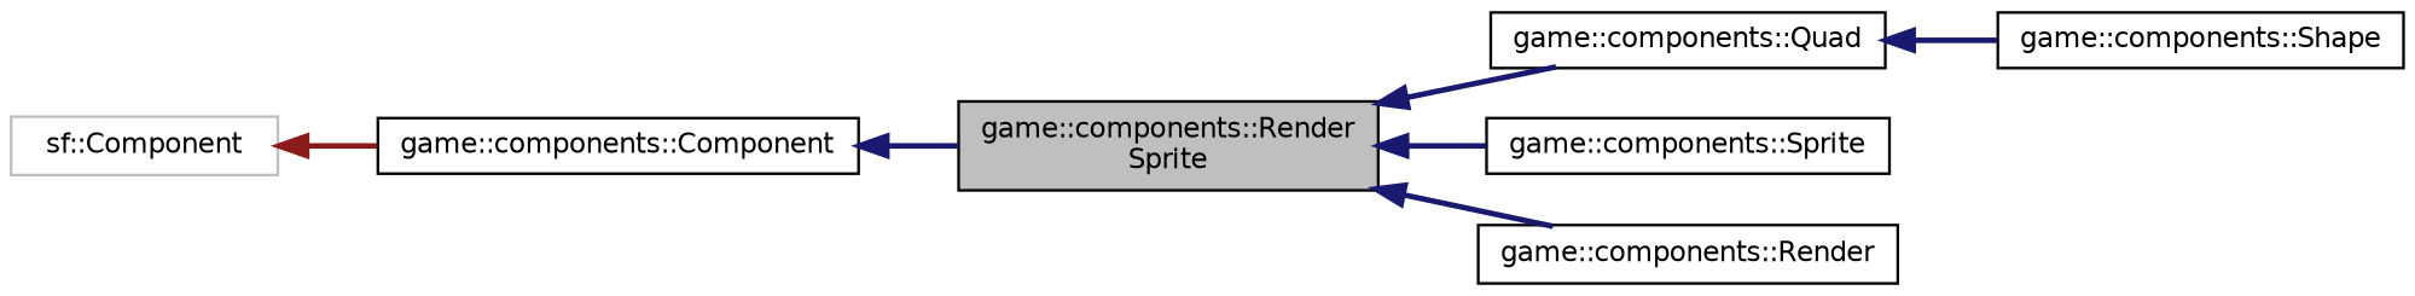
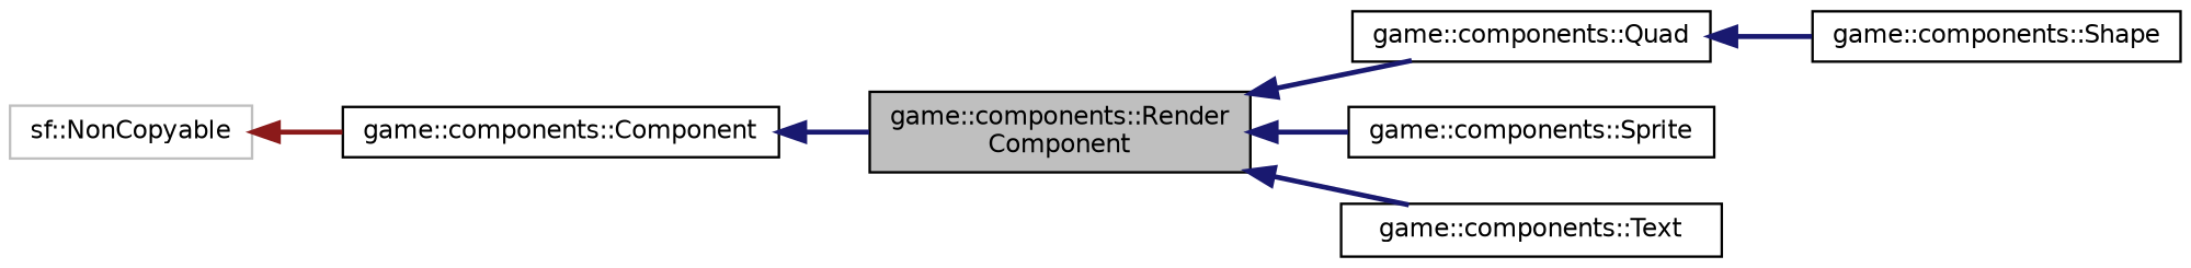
  digraph {
    fontname="DejaVu Sans"
    rankdir=LR
    node [color=black fillcolor=white fontname="DejaVu Sans" fontsize=10 shape=record style=filled]
    edge [color=midnightblue dir=back fontname="DejaVu Sans" fontsize=10 labelfontname=Helvetica labelfontsize=10 style=bold]
-   n1 [fillcolor=grey75 fontcolor=black height=0.2 label="game::components::Render\lSprite" width=0.4]
+   n1 [fillcolor=grey75 fontcolor=black height=0.2 label="game::components::Render\lComponent" width=0.4]
    n2 [height=0.2 label="game::components::Quad" width=0.4]
    n3 [height=0.2 label="game::components::Sprite" width=0.4]
-   n4 [height=0.2 label="game::components::Render" width=0.4]
+   n4 [height=0.2 label="game::components::Text" width=0.4]
    n5 [height=0.2 label="game::components::Shape" width=0.4]
    n6 [height=0.2 label="game::components::Component" width=0.4]
-   n7 [color=grey75 height=0.2 label="sf::Component" width=0.4]
+   n7 [color=grey75 height=0.2 label="sf::NonCopyable" width=0.4]
    n1 -> n2
    n1 -> n3
    n1 -> n4
    n2 -> n5
    n6 -> n1
    n7 -> n6 [color=firebrick4]
  }
